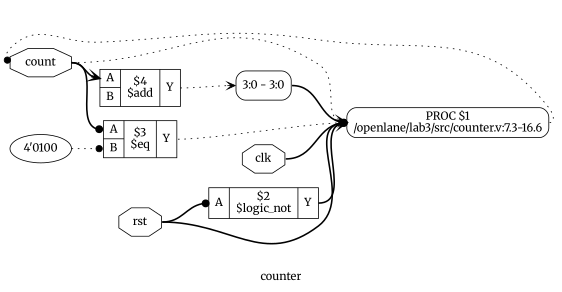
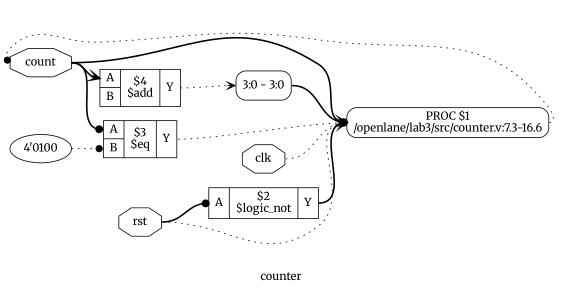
  digraph {
    fontname=Merriweather
    label=counter
    rankdir=LR
    remincross=true
    node [fontname=Merriweather shape=record]
    edge [arrowhead=dot color=black fontcolor=black fontname=Merriweather headport=w style=bold tailport=e]
    n1 [color=black fontcolor=black label=count shape=octagon]
    n2 [label="{{<p8> A|<p9> B}|$4\n$add|{<p10> Y}}"]
    n3 [label="{{<p8> A|<p9> B}|$3\n$eq|{<p10> Y}}"]
    n4 [label="PROC $1\n/openlane/lab3/src/counter.v:7.3-16.6" shape=box style=rounded]
    n5 [color=black fontcolor=black label="<s0> 3:0 - 3:0 " style=rounded]
    n6 [color=black fontcolor=black label=rst shape=octagon]
    n7 [label="{{<p8> A}|$2\n$logic_not|{<p10> Y}}"]
    n8 [color=black fontcolor=black label=clk shape=octagon]
    n9 [label="4'0100" shape=""]
    n1 -> n2 [arrowhead=vee headport="p8:w"]
    n1 -> n3 [headport="p8:w"]
-   n1 -> n4 [style=dotted]
+   n1 -> n4
    n2 -> n5 [arrowhead=vee headport="s0:w" style=dotted tailport="p10:e"]
    n3 -> n4 [arrowhead=vee style=dotted tailport="p10:e"]
    n4 -> n1 [style=dotted]
    n5 -> n4 [arrowhead=vee]
-   n6 -> n4
+   n6 -> n4 [style=dotted]
    n6 -> n7 [headport="p8:w"]
    n7 -> n4 [arrowhead=vee tailport="p10:e"]
-   n8 -> n4
+   n8 -> n4 [style=dotted]
    n9 -> n3 [headport="p9:w" style=dotted]
  }
